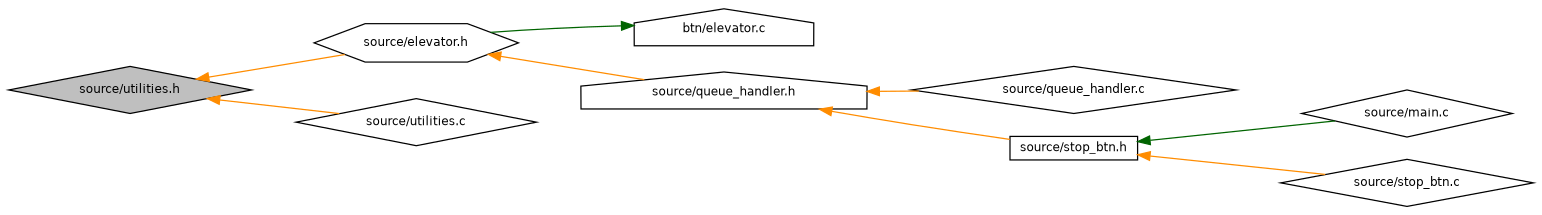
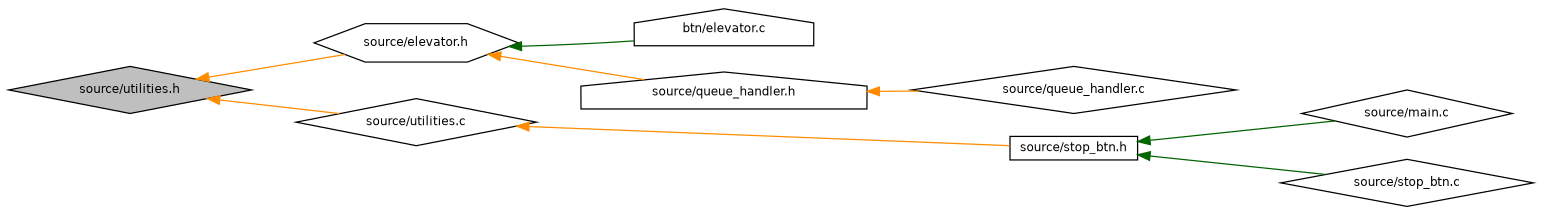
  digraph {
    rankdir=LR
    node [color=black fillcolor=white fontname=Helvetica fontsize=10 shape=diamond style=filled]
    edge [color=darkorange dir=back fontname=Helvetica fontsize=10 labelfontname=Helvetica labelfontsize=10 style=solid]
    n1 [fillcolor=grey75 fontcolor=black height=0.2 label="source/utilities.h" width=0.4]
    n2 [height=0.2 label="source/elevator.h" shape=hexagon width=0.4]
    n3 [height=0.2 label="source/utilities.c" width=0.4]
    n4 [height=0.2 label="btn/elevator.c" shape=house width=0.4]
    n5 [height=0.2 label="source/queue_handler.h" shape=house width=0.4]
    n6 [height=0.2 label="source/queue_handler.c" width=0.4]
    n7 [height=0.2 label="source/stop_btn.h" shape=box width=0.4]
    n8 [height=0.2 label="source/main.c" width=0.4]
    n9 [height=0.2 label="source/stop_btn.c" width=0.4]
    n1 -> n2
    n1 -> n3
-   n4 -> n2 [color=darkgreen]
+   n2 -> n4 [color=darkgreen]
    n2 -> n5
    n5 -> n6
-   n5 -> n7
+   n3 -> n7
    n7 -> n8 [color=darkgreen]
-   n7 -> n9
+   n7 -> n9 [color=darkgreen]
  }
